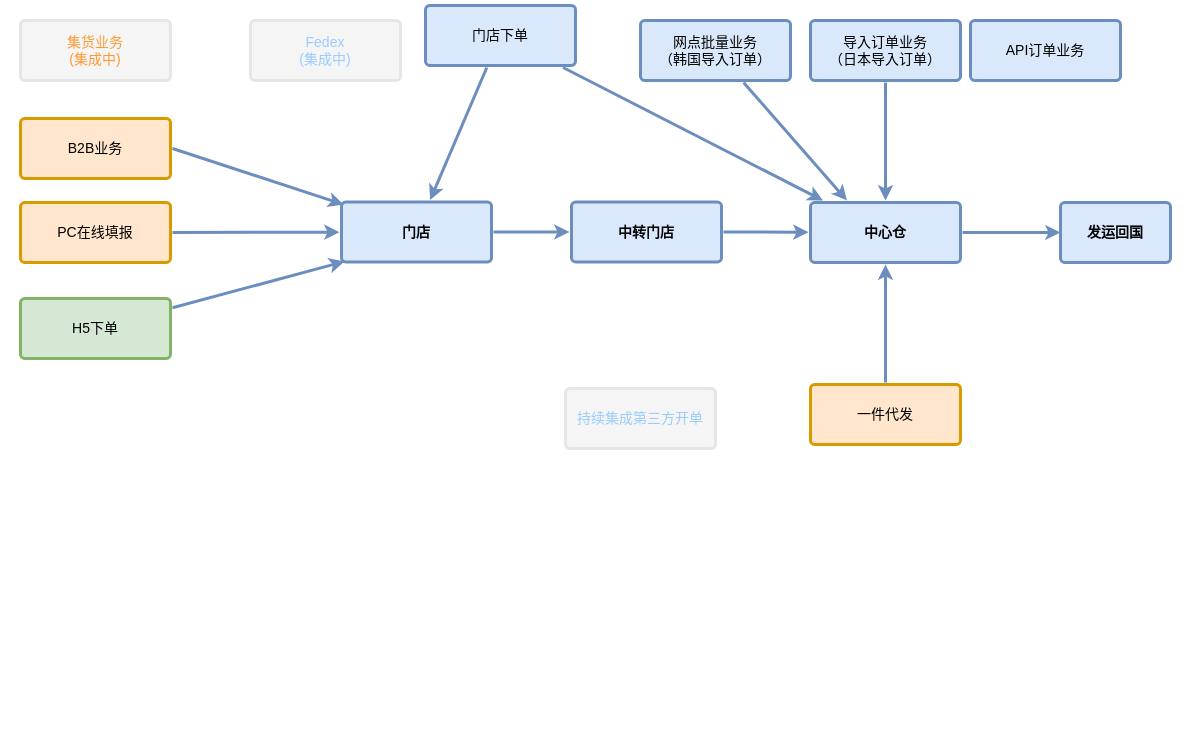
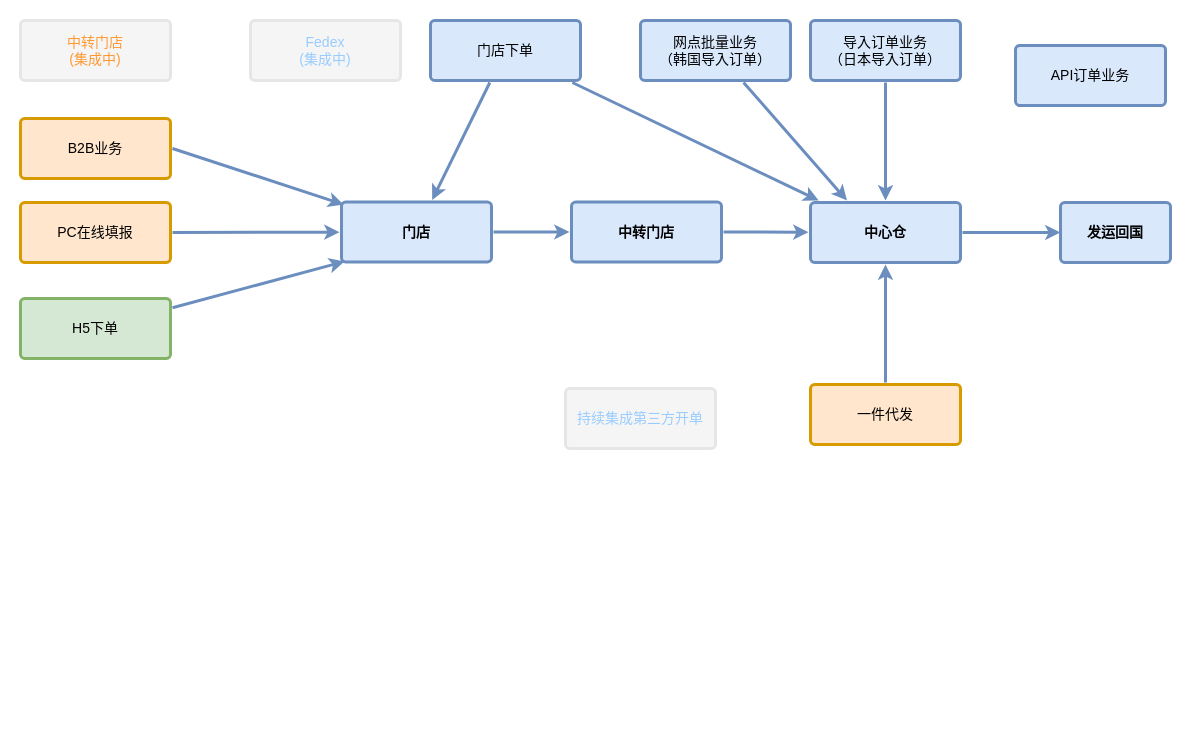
  <mxCell id="0" />
  <mxCell id="1" parent="0" />
  <mxCell id="2" value="" style="edgeStyle=none;rounded=1;jumpStyle=none;html=1;shadow=0;labelBackgroundColor=none;startArrow=classic;startFill=1;jettySize=auto;orthogonalLoop=1;strokeColor=#6c8ebf;strokeWidth=3;fontFamily=Helvetica;fontSize=14;fontColor=#FFFFFF;spacing=5;fontStyle=1;fillColor=#dae8fc;endArrow=none;endFill=0;" parent="1" source="3" target="7" edge="1"><mxGeometry relative="1" as="geometry" /></mxCell>
  <mxCell id="3" value="门店" style="rounded=1;whiteSpace=wrap;html=1;shadow=0;labelBackgroundColor=none;strokeColor=#6c8ebf;strokeWidth=3;fillColor=#dae8fc;fontFamily=Helvetica;fontSize=14;align=center;spacing=5;fontStyle=1;arcSize=7;perimeterSpacing=2;" parent="1" vertex="1"><mxGeometry x="341" y="201.5" width="150" height="60" as="geometry" /></mxCell>
  <mxCell id="4" value="中转门店" style="rounded=1;whiteSpace=wrap;html=1;shadow=0;labelBackgroundColor=none;strokeColor=#6c8ebf;strokeWidth=3;fillColor=#dae8fc;fontFamily=Helvetica;fontSize=14;align=center;spacing=5;fontStyle=1;arcSize=7;perimeterSpacing=2;" parent="1" vertex="1"><mxGeometry x="571" y="201.5" width="150" height="60" as="geometry" /></mxCell>
  <mxCell id="5" value="H5下单" style="rounded=1;whiteSpace=wrap;html=1;shadow=0;labelBackgroundColor=none;strokeColor=#82b366;strokeWidth=3;fillColor=#d5e8d4;fontFamily=Helvetica;fontSize=14;align=center;spacing=5;fontStyle=0;arcSize=7;perimeterSpacing=2;" parent="1" vertex="1"><mxGeometry x="20" y="298" width="150" height="60" as="geometry" /></mxCell>
  <mxCell id="6" value="PC在线填报" style="rounded=1;whiteSpace=wrap;html=1;shadow=0;labelBackgroundColor=none;strokeColor=#d79b00;strokeWidth=3;fillColor=#ffe6cc;fontFamily=Helvetica;fontSize=14;align=center;spacing=5;fontStyle=0;arcSize=7;perimeterSpacing=2;" parent="1" vertex="1"><mxGeometry x="20" y="202" width="150" height="60" as="geometry" /></mxCell>
- <mxCell id="7" value="门店下单" style="rounded=1;whiteSpace=wrap;html=1;shadow=0;labelBackgroundColor=none;strokeColor=#6c8ebf;strokeWidth=3;fillColor=#dae8fc;fontFamily=Helvetica;fontSize=14;align=center;spacing=5;fontStyle=0;arcSize=7;perimeterSpacing=2;" parent="1" vertex="1"><mxGeometry x="425" y="5" width="150" height="60" as="geometry" /></mxCell>
+ <mxCell id="7" value="门店下单" style="rounded=1;whiteSpace=wrap;html=1;shadow=0;labelBackgroundColor=none;strokeColor=#6c8ebf;strokeWidth=3;fillColor=#dae8fc;fontFamily=Helvetica;fontSize=14;align=center;spacing=5;fontStyle=0;arcSize=7;perimeterSpacing=2;" parent="1" vertex="1"><mxGeometry x="430" y="20" width="150" height="60" as="geometry" /></mxCell>
  <mxCell id="8" value="" style="edgeStyle=none;rounded=1;jumpStyle=none;html=1;shadow=0;labelBackgroundColor=none;startArrow=classic;startFill=1;jettySize=auto;orthogonalLoop=1;strokeColor=#6c8ebf;strokeWidth=3;fontFamily=Helvetica;fontSize=14;fontColor=#FFFFFF;spacing=5;fontStyle=1;fillColor=#dae8fc;endArrow=none;endFill=0;exitX=0.032;exitY=0.961;exitDx=0;exitDy=0;exitPerimeter=0;" parent="1" source="3" target="5" edge="1"><mxGeometry relative="1" as="geometry"><mxPoint x="410" y="380.5" as="sourcePoint" /><mxPoint x="410" y="301" as="targetPoint" /></mxGeometry></mxCell>
  <mxCell id="9" value="" style="edgeStyle=none;rounded=1;jumpStyle=none;html=1;shadow=0;labelBackgroundColor=none;startArrow=classic;startFill=1;jettySize=auto;orthogonalLoop=1;strokeColor=#6c8ebf;strokeWidth=3;fontFamily=Helvetica;fontSize=14;fontColor=#FFFFFF;spacing=5;fontStyle=1;fillColor=#dae8fc;endArrow=none;endFill=0;entryX=1;entryY=0.5;entryDx=0;entryDy=0;" parent="1" source="3" target="6" edge="1"><mxGeometry relative="1" as="geometry"><mxPoint x="359.164" y="176.5" as="sourcePoint" /><mxPoint x="289.836" y="231.5" as="targetPoint" /></mxGeometry></mxCell>
  <mxCell id="10" value="&lt;h1&gt;Heading&lt;/h1&gt;&lt;p&gt;Lorem ipsum dolor sit amet, consectetur adipisicing elit, sed do eiusmod tempor incididunt ut labore et dolore magna aliqua.&lt;/p&gt;" style="text;html=1;strokeColor=none;fillColor=none;spacing=5;spacingTop=-20;whiteSpace=wrap;overflow=hidden;rounded=0;fontColor=#FFFFFF;" parent="1" vertex="1"><mxGeometry x="40" y="608" width="190" height="120" as="geometry" /></mxCell>
  <mxCell id="11" value="" style="edgeStyle=none;rounded=1;jumpStyle=none;html=1;shadow=0;labelBackgroundColor=none;startArrow=classic;startFill=1;jettySize=auto;orthogonalLoop=1;strokeColor=#6c8ebf;strokeWidth=3;fontFamily=Helvetica;fontSize=14;fontColor=#FFFFFF;spacing=5;fontStyle=1;fillColor=#dae8fc;endArrow=none;endFill=0;exitX=0;exitY=0.5;exitDx=0;exitDy=0;entryX=1;entryY=0.5;entryDx=0;entryDy=0;" parent="1" source="4" target="3" edge="1"><mxGeometry relative="1" as="geometry"><mxPoint x="601.928" y="278.004" as="sourcePoint" /><mxPoint x="450" y="309.193" as="targetPoint" /></mxGeometry></mxCell>
  <mxCell id="12" value="" style="edgeStyle=none;rounded=1;jumpStyle=none;html=1;shadow=0;labelBackgroundColor=none;startArrow=classic;startFill=1;jettySize=auto;orthogonalLoop=1;strokeColor=#6c8ebf;strokeWidth=3;fontFamily=Helvetica;fontSize=14;fontColor=#FFFFFF;spacing=5;fontStyle=1;fillColor=#dae8fc;endArrow=none;endFill=0;entryX=1;entryY=0.5;entryDx=0;entryDy=0;" parent="1" source="13" target="4" edge="1"><mxGeometry relative="1" as="geometry"><mxPoint x="806" y="230.5" as="sourcePoint" /><mxPoint x="730" y="230.5" as="targetPoint" /></mxGeometry></mxCell>
  <mxCell id="13" value="中心仓" style="rounded=1;whiteSpace=wrap;html=1;shadow=0;labelBackgroundColor=none;strokeColor=#6c8ebf;strokeWidth=3;fillColor=#dae8fc;fontFamily=Helvetica;fontSize=14;align=center;spacing=5;fontStyle=1;arcSize=7;perimeterSpacing=2;" parent="1" vertex="1"><mxGeometry x="810" y="202" width="150" height="60" as="geometry" /></mxCell>
  <mxCell id="14" value="发运回国" style="rounded=1;whiteSpace=wrap;html=1;shadow=0;labelBackgroundColor=none;strokeColor=#6c8ebf;strokeWidth=3;fillColor=#dae8fc;fontFamily=Helvetica;fontSize=14;align=center;spacing=5;fontStyle=1;arcSize=7;perimeterSpacing=2;" parent="1" vertex="1"><mxGeometry x="1060" y="202" width="110" height="60" as="geometry" /></mxCell>
  <mxCell id="15" value="" style="edgeStyle=none;rounded=1;jumpStyle=none;html=1;shadow=0;labelBackgroundColor=none;startArrow=classic;startFill=1;jettySize=auto;orthogonalLoop=1;strokeColor=#6c8ebf;strokeWidth=3;fontFamily=Helvetica;fontSize=14;fontColor=#FFFFFF;spacing=5;fontStyle=1;fillColor=#dae8fc;endArrow=none;endFill=0;" parent="1" source="16" edge="1"><mxGeometry relative="1" as="geometry"><mxPoint x="884" y="482.5" as="sourcePoint" /><mxPoint x="884" y="385.5" as="targetPoint" /></mxGeometry></mxCell>
  <mxCell id="16" value="一件代发" style="rounded=1;whiteSpace=wrap;html=1;shadow=0;labelBackgroundColor=none;strokeColor=#d79b00;strokeWidth=3;fillColor=#ffe6cc;fontFamily=Helvetica;fontSize=14;align=center;spacing=5;fontStyle=0;arcSize=7;perimeterSpacing=2;" parent="1" vertex="1"><mxGeometry x="810" y="384" width="150" height="60" as="geometry" /></mxCell>
  <mxCell id="17" value="" style="edgeStyle=none;rounded=1;jumpStyle=none;html=1;shadow=0;labelBackgroundColor=none;startArrow=classic;startFill=1;jettySize=auto;orthogonalLoop=1;strokeColor=#6c8ebf;strokeWidth=3;fontFamily=Helvetica;fontSize=14;fontColor=#FFFFFF;spacing=5;fontStyle=1;fillColor=#dae8fc;endArrow=none;endFill=0;" parent="1" source="13" target="16" edge="1"><mxGeometry relative="1" as="geometry"><mxPoint x="884.898" y="200" as="sourcePoint" /><mxPoint x="884" y="-80.5" as="targetPoint" /></mxGeometry></mxCell>
  <mxCell id="18" value="" style="edgeStyle=none;rounded=1;jumpStyle=none;html=1;shadow=0;labelBackgroundColor=none;startArrow=classic;startFill=1;jettySize=auto;orthogonalLoop=1;strokeColor=#6c8ebf;strokeWidth=3;fontFamily=Helvetica;fontSize=14;fontColor=#FFFFFF;spacing=5;fontStyle=1;fillColor=#dae8fc;endArrow=none;endFill=0;exitX=0.25;exitY=0;exitDx=0;exitDy=0;" parent="1" source="13" target="19" edge="1"><mxGeometry relative="1" as="geometry"><mxPoint x="875" y="208" as="sourcePoint" /></mxGeometry></mxCell>
  <mxCell id="19" value="网点批量业务&lt;br&gt;（韩国导入订单）" style="rounded=1;whiteSpace=wrap;html=1;shadow=0;labelBackgroundColor=none;strokeColor=#6c8ebf;strokeWidth=3;fillColor=#dae8fc;fontFamily=Helvetica;fontSize=14;align=center;spacing=5;fontStyle=0;arcSize=7;perimeterSpacing=2;" parent="1" vertex="1"><mxGeometry x="640" y="20" width="150" height="60" as="geometry" /></mxCell>
  <mxCell id="20" value="导入订单业务&lt;br&gt;（日本导入订单）" style="rounded=1;whiteSpace=wrap;html=1;shadow=0;labelBackgroundColor=none;strokeColor=#6c8ebf;strokeWidth=3;fillColor=#dae8fc;fontFamily=Helvetica;fontSize=14;align=center;spacing=5;fontStyle=0;arcSize=7;perimeterSpacing=2;" parent="1" vertex="1"><mxGeometry x="810" y="20" width="150" height="60" as="geometry" /></mxCell>
  <mxCell id="21" value="" style="edgeStyle=none;rounded=1;jumpStyle=none;html=1;shadow=0;labelBackgroundColor=none;startArrow=classic;startFill=1;jettySize=auto;orthogonalLoop=1;strokeColor=#6c8ebf;strokeWidth=3;fontFamily=Helvetica;fontSize=14;fontColor=#FFFFFF;spacing=5;fontStyle=1;fillColor=#dae8fc;endArrow=none;endFill=0;entryX=0.5;entryY=1;entryDx=0;entryDy=0;exitX=0.5;exitY=0;exitDx=0;exitDy=0;" parent="1" source="13" target="20" edge="1"><mxGeometry relative="1" as="geometry"><mxPoint x="1040" y="213" as="sourcePoint" /><mxPoint x="1040" y="107.5" as="targetPoint" /></mxGeometry></mxCell>
  <mxCell id="22" value="B2B业务" style="rounded=1;whiteSpace=wrap;html=1;shadow=0;labelBackgroundColor=none;strokeColor=#d79b00;strokeWidth=3;fillColor=#ffe6cc;fontFamily=Helvetica;fontSize=14;align=center;spacing=5;fontStyle=0;arcSize=7;perimeterSpacing=2;" parent="1" vertex="1"><mxGeometry x="20" y="118" width="150" height="60" as="geometry" /></mxCell>
  <mxCell id="23" value="" style="edgeStyle=none;rounded=1;jumpStyle=none;html=1;shadow=0;labelBackgroundColor=none;startArrow=classic;startFill=1;jettySize=auto;orthogonalLoop=1;strokeColor=#6c8ebf;strokeWidth=3;fontFamily=Helvetica;fontSize=14;fontColor=#FFFFFF;spacing=5;fontStyle=1;fillColor=#dae8fc;endArrow=none;endFill=0;entryX=1;entryY=0.5;entryDx=0;entryDy=0;exitX=0.026;exitY=0.07;exitDx=0;exitDy=0;exitPerimeter=0;" parent="1" source="3" target="22" edge="1"><mxGeometry relative="1" as="geometry"><mxPoint x="347" y="147.658" as="sourcePoint" /><mxPoint x="180" y="148" as="targetPoint" /></mxGeometry></mxCell>
- <mxCell id="24" value="API订单业务" style="rounded=1;whiteSpace=wrap;html=1;shadow=0;labelBackgroundColor=none;strokeColor=#6c8ebf;strokeWidth=3;fillColor=#dae8fc;fontFamily=Helvetica;fontSize=14;align=center;spacing=5;fontStyle=0;arcSize=7;perimeterSpacing=2;" parent="1" vertex="1"><mxGeometry x="970" y="20" width="150" height="60" as="geometry" /></mxCell>
+ <mxCell id="24" value="API订单业务" style="rounded=1;whiteSpace=wrap;html=1;shadow=0;labelBackgroundColor=none;strokeColor=#6c8ebf;strokeWidth=3;fillColor=#dae8fc;fontFamily=Helvetica;fontSize=14;align=center;spacing=5;fontStyle=0;arcSize=7;perimeterSpacing=2;" parent="1" vertex="1"><mxGeometry x="1015" y="45" width="150" height="60" as="geometry" /></mxCell>
  <mxCell id="25" value="" style="edgeStyle=none;rounded=1;jumpStyle=none;html=1;shadow=0;labelBackgroundColor=none;startArrow=classic;startFill=1;jettySize=auto;orthogonalLoop=1;strokeColor=#6c8ebf;strokeWidth=3;fontFamily=Helvetica;fontSize=14;fontColor=#FFFFFF;spacing=5;fontStyle=1;fillColor=#dae8fc;endArrow=none;endFill=0;" parent="1" source="13" target="7" edge="1"><mxGeometry relative="1" as="geometry"><mxPoint x="1069.954" y="201.976" as="sourcePoint" /><mxPoint x="1079" y="78" as="targetPoint" /></mxGeometry></mxCell>
  <mxCell id="26" value="" style="edgeStyle=none;rounded=1;jumpStyle=none;html=1;shadow=0;labelBackgroundColor=none;startArrow=classic;startFill=1;jettySize=auto;orthogonalLoop=1;strokeColor=#6c8ebf;strokeWidth=3;fontFamily=Helvetica;fontSize=14;fontColor=#FFFFFF;spacing=5;fontStyle=1;fillColor=#dae8fc;endArrow=none;endFill=0;entryX=1;entryY=0.5;entryDx=0;entryDy=0;" parent="1" target="13" edge="1"><mxGeometry relative="1" as="geometry"><mxPoint x="1060" y="232" as="sourcePoint" /><mxPoint x="970" y="231.5" as="targetPoint" /></mxGeometry></mxCell>
- <mxCell id="27" value="集货业务&lt;br&gt;(集成中)" style="rounded=1;whiteSpace=wrap;html=1;shadow=0;labelBackgroundColor=none;strokeColor=#E6E6E6;strokeWidth=3;fillColor=#f5f5f5;fontFamily=Helvetica;fontSize=14;align=center;spacing=5;fontStyle=0;arcSize=7;perimeterSpacing=2;fontColor=#FF9933;" parent="1" vertex="1"><mxGeometry x="20" y="20" width="150" height="60" as="geometry" /></mxCell>
+ <mxCell id="27" value="中转门店&lt;br&gt;(集成中)" style="rounded=1;whiteSpace=wrap;html=1;shadow=0;labelBackgroundColor=none;strokeColor=#E6E6E6;strokeWidth=3;fillColor=#f5f5f5;fontFamily=Helvetica;fontSize=14;align=center;spacing=5;fontStyle=0;arcSize=7;perimeterSpacing=2;fontColor=#FF9933;" parent="1" vertex="1"><mxGeometry x="20" y="20" width="150" height="60" as="geometry" /></mxCell>
  <mxCell id="28" value="Fedex&lt;br&gt;(集成中)" style="rounded=1;whiteSpace=wrap;html=1;shadow=0;labelBackgroundColor=none;strokeColor=#E6E6E6;strokeWidth=3;fillColor=#f5f5f5;fontFamily=Helvetica;fontSize=14;align=center;spacing=5;fontStyle=0;arcSize=7;perimeterSpacing=2;fontColor=#99CCFF;" vertex="1" parent="1"><mxGeometry x="250" y="20" width="150" height="60" as="geometry" /></mxCell>
  <mxCell id="29" value="持续集成第三方开单" style="rounded=1;whiteSpace=wrap;html=1;shadow=0;labelBackgroundColor=none;strokeColor=#E6E6E6;strokeWidth=3;fillColor=#f5f5f5;fontFamily=Helvetica;fontSize=14;align=center;spacing=5;fontStyle=0;arcSize=7;perimeterSpacing=2;fontColor=#99CCFF;" vertex="1" parent="1"><mxGeometry x="565" y="388" width="150" height="60" as="geometry" /></mxCell>
